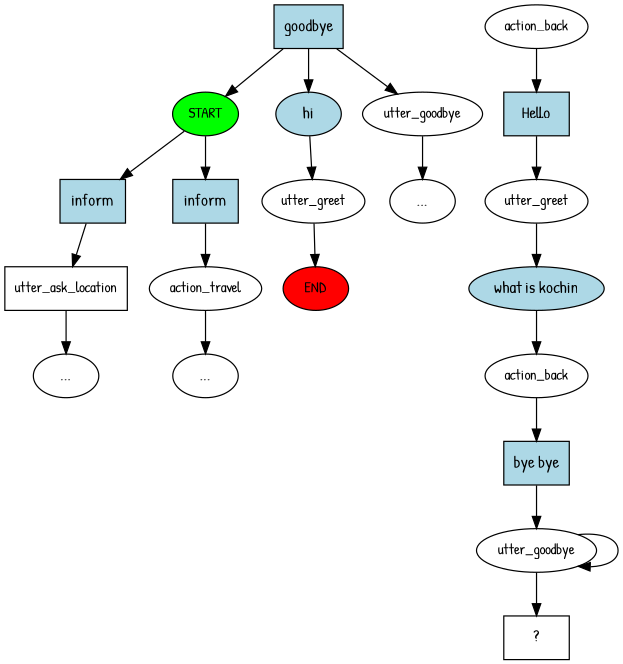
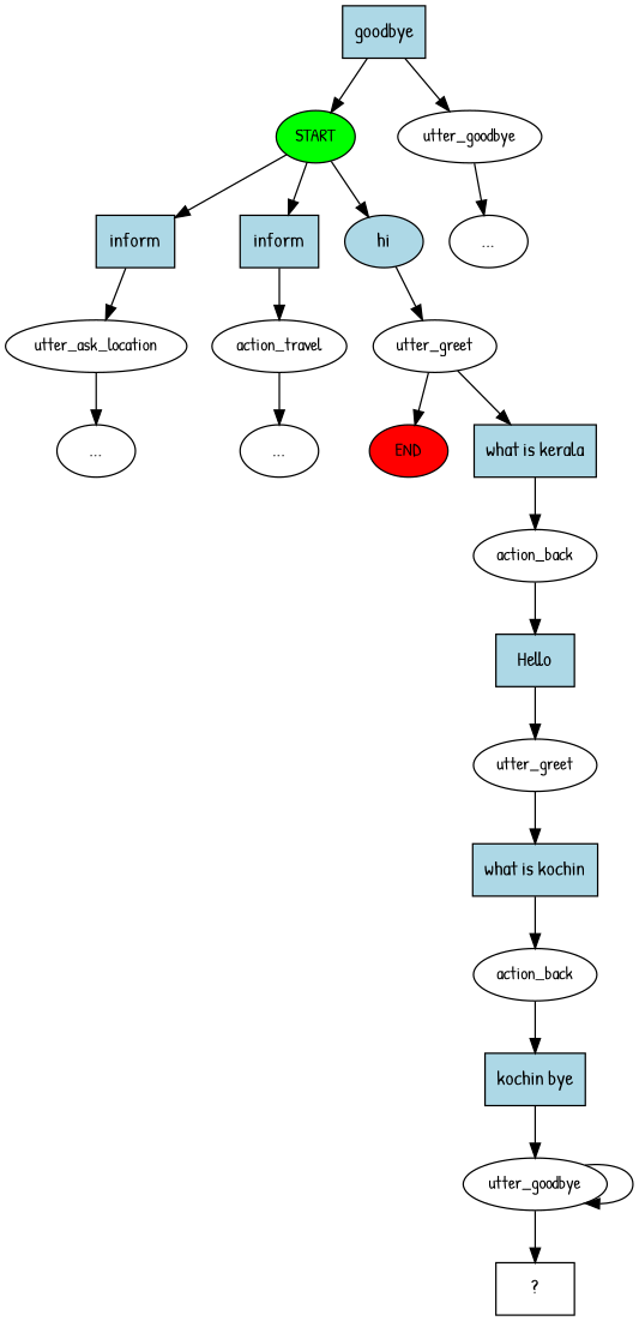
  digraph {
    fontname="Patrick Hand"
    node [fontname="Patrick Hand"]
    edge [fontname="Patrick Hand"]
    n1 [fillcolor=green fontsize=12 label=START style=filled]
    n2 [fillcolor=lightblue label=inform shape=rect style=filled]
    n3 [fillcolor=lightblue label=inform shape=rect style=filled]
    n4 [fillcolor=lightblue label=hi shape=ellipse style=filled]
    n5 [fillcolor=lightblue label=goodbye shape=rect style=filled]
    n6 [fontsize=12 label=utter_goodbye]
-   n7 [fontsize=12 label=utter_ask_location shape=box]
+   n7 [fontsize=12 label=utter_ask_location]
    n8 [fontsize=12 label=action_travel]
    n9 [fontsize=12 label=utter_greet]
    n10 [fillcolor=red fontsize=12 label=END style=filled]
    n11 [label="..."]
    n12 [label="..."]
    n13 [label="..."]
+   n14 [fillcolor=lightblue label="what is kerala" shape=rect style=filled]
    n15 [fontsize=12 label=action_back]
    n16 [fillcolor=lightblue label=Hello shape=rect style=filled]
    n17 [fontsize=12 label=utter_greet]
-   n18 [fillcolor=lightblue label="what is kochin" shape=ellipse style=filled]
+   n18 [fillcolor=lightblue label="what is kochin" shape=rect style=filled]
    n19 [fontsize=12 label=action_back]
-   n20 [fillcolor=lightblue label="bye bye" shape=rect style=filled]
+   n20 [fillcolor=lightblue label="kochin bye" shape=rect style=filled]
    n21 [fontsize=12 label=utter_goodbye]
    n22 [label="  ?  " shape=rect]
    n1 -> n2
    n1 -> n3
-   n5 -> n4
+   n1 -> n4
    n2 -> n7
    n3 -> n8
    n4 -> n9
    n5 -> n1
    n5 -> n6
    n6 -> n11
    n7 -> n12
    n8 -> n13
    n9 -> n10
+   n9 -> n14
+   n14 -> n15
    n15 -> n16
    n16 -> n17
    n17 -> n18
    n18 -> n19
    n19 -> n20
    n20 -> n21
    n21 -> n21
    n21 -> n22
  }
